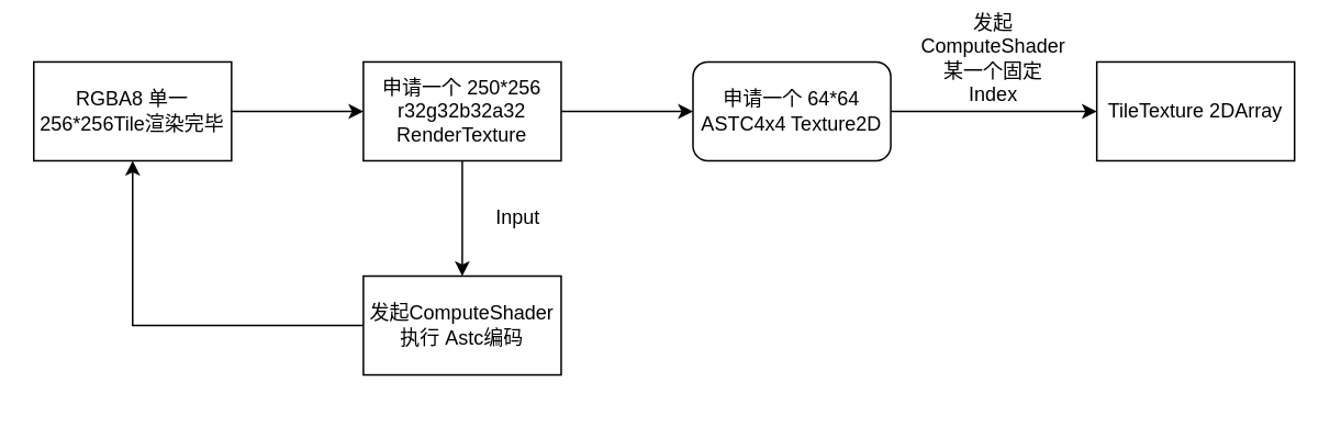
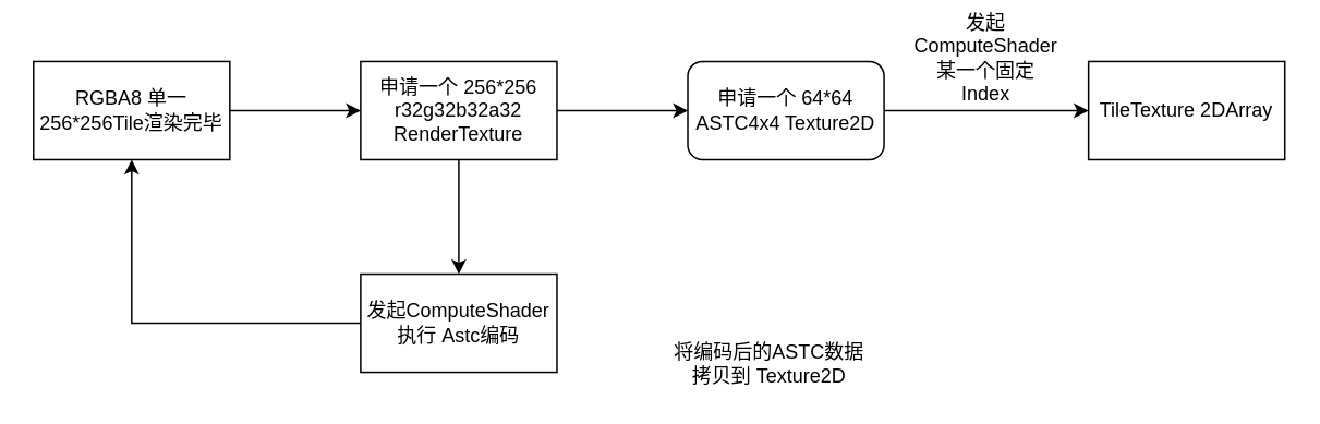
  <mxCell id="0" />
  <mxCell id="1" parent="0" />
  <mxCell id="2" value="" style="edgeStyle=orthogonalEdgeStyle;rounded=0;orthogonalLoop=1;jettySize=auto;html=1;" edge="1" parent="1" source="3" target="6"><mxGeometry relative="1" as="geometry" /></mxCell>
  <mxCell id="3" value="RGBA8 单一256*256Tile渲染完毕" style="rounded=0;whiteSpace=wrap;html=1;" vertex="1" parent="1"><mxGeometry x="20" y="37" width="120" height="60" as="geometry" /></mxCell>
  <mxCell id="4" value="" style="edgeStyle=orthogonalEdgeStyle;rounded=0;orthogonalLoop=1;jettySize=auto;html=1;" edge="1" parent="1" source="6" target="8"><mxGeometry relative="1" as="geometry" /></mxCell>
  <mxCell id="5" style="edgeStyle=orthogonalEdgeStyle;rounded=0;orthogonalLoop=1;jettySize=auto;html=1;entryX=0.5;entryY=0;entryDx=0;entryDy=0;" edge="1" parent="1" source="6" target="10"><mxGeometry relative="1" as="geometry" /></mxCell>
- <mxCell id="6" value="申请一个 250*256 r32g32b32a32 RenderTexture" style="whiteSpace=wrap;html=1;rounded=0;" vertex="1" parent="1"><mxGeometry x="220" y="37" width="120" height="60" as="geometry" /></mxCell>
+ <mxCell id="6" value="申请一个 256*256 r32g32b32a32 RenderTexture" style="whiteSpace=wrap;html=1;rounded=0;" vertex="1" parent="1"><mxGeometry x="220" y="37" width="120" height="60" as="geometry" /></mxCell>
  <mxCell id="7" value="" style="edgeStyle=orthogonalEdgeStyle;rounded=0;orthogonalLoop=1;jettySize=auto;html=1;" edge="1" parent="1" source="8" target="13"><mxGeometry relative="1" as="geometry" /></mxCell>
  <mxCell id="8" value="申请一个 64*64 ASTC4x4 Texture2D" style="whiteSpace=wrap;html=1;rounded=1;" vertex="1" parent="1"><mxGeometry x="420" y="37" width="120" height="60" as="geometry" /></mxCell>
  <mxCell id="9" style="edgeStyle=orthogonalEdgeStyle;rounded=0;orthogonalLoop=1;jettySize=auto;html=1;" edge="1" parent="1" source="10" target="3"><mxGeometry relative="1" as="geometry" /></mxCell>
  <mxCell id="10" value="发起ComputeShader 执行 Astc编码" style="rounded=0;whiteSpace=wrap;html=1;" vertex="1" parent="1"><mxGeometry x="220" y="167" width="120" height="60" as="geometry" /></mxCell>
- <mxCell id="11" value="Input" style="text;html=1;align=center;verticalAlign=middle;whiteSpace=wrap;rounded=0;" vertex="1" parent="1"><mxGeometry x="284" y="117" width="60" height="30" as="geometry" /></mxCell>
+ <mxCell id="12" value="将编码后的ASTC数据拷贝到 Texture2D" style="text;html=1;align=center;verticalAlign=middle;whiteSpace=wrap;rounded=0;" vertex="1" parent="1"><mxGeometry x="410" y="207" width="120" height="30" as="geometry" /></mxCell>
  <mxCell id="13" value="TileTexture 2DArray" style="whiteSpace=wrap;html=1;rounded=0;" vertex="1" parent="1"><mxGeometry x="665" y="37" width="120" height="60" as="geometry" /></mxCell>
  <mxCell id="14" value="发起ComputeShader 某一个固定Index" style="text;html=1;align=center;verticalAlign=middle;whiteSpace=wrap;rounded=0;" vertex="1" parent="1"><mxGeometry x="557" y="20" width="91" height="30" as="geometry" /></mxCell>
